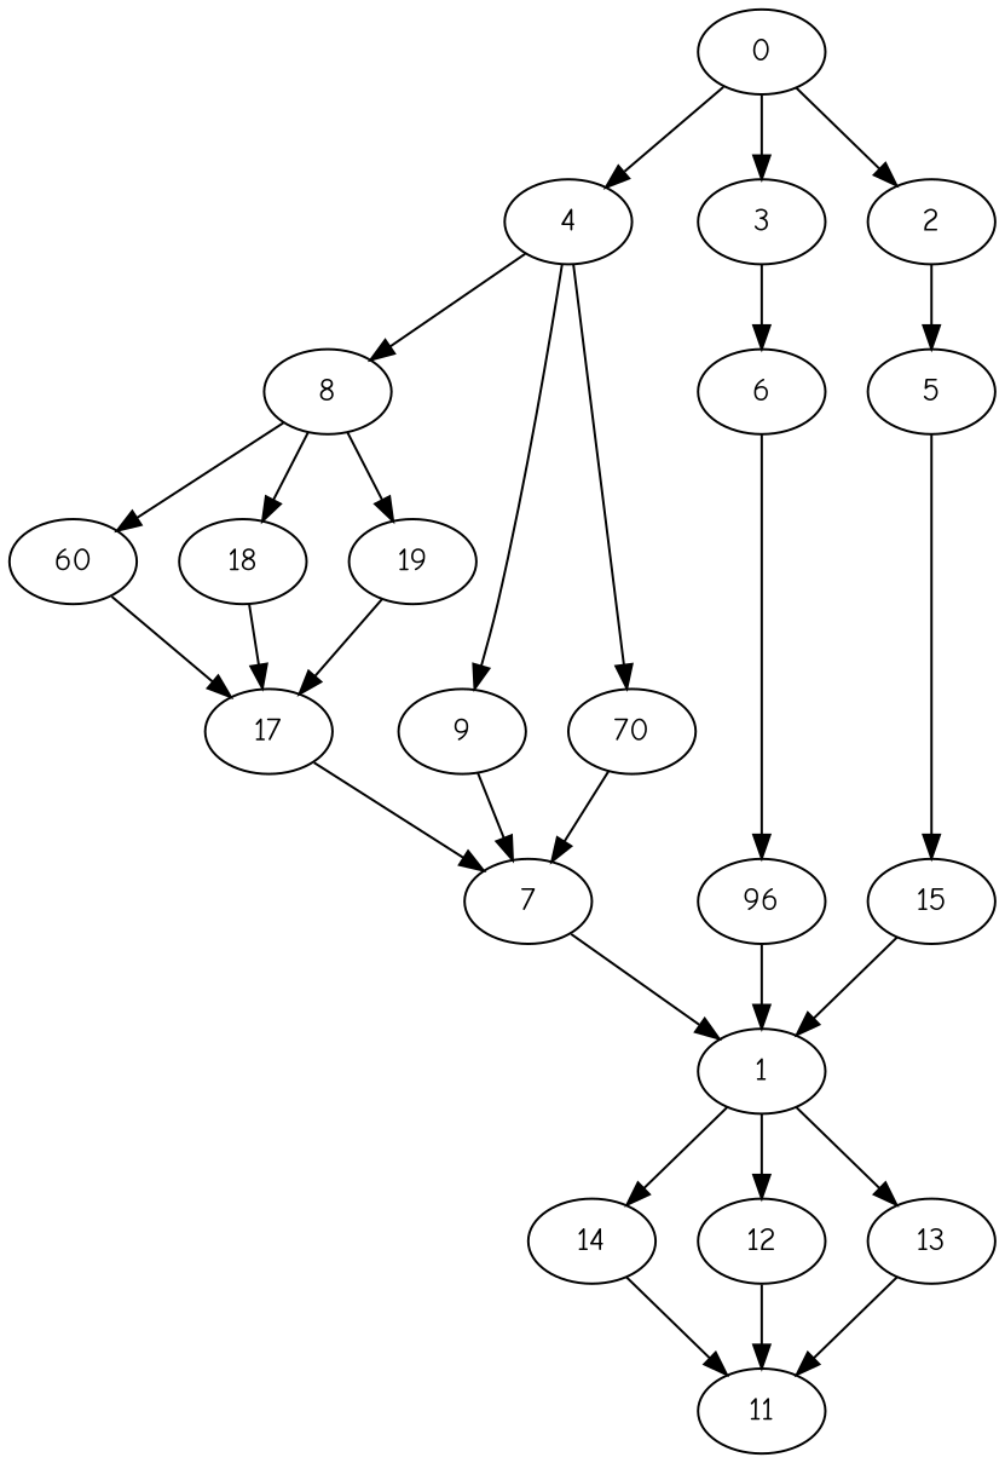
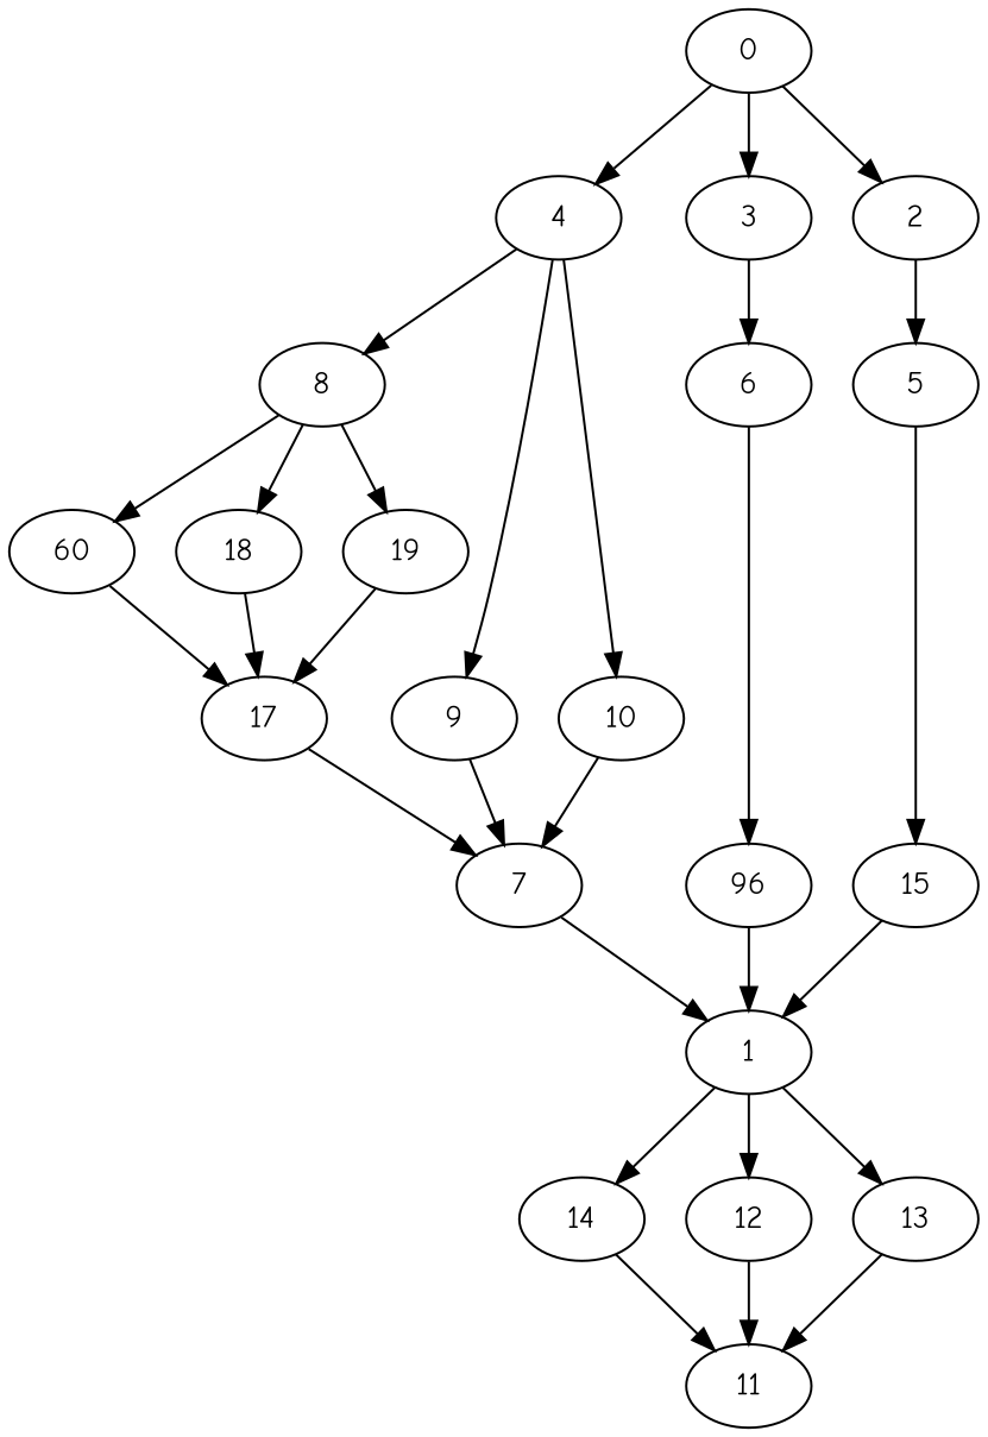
  digraph {
    "Duplicate states"=0
    GraphType=S_P
    "Max states in OPEN"=0
    Modes="120000ms; topo-ordered tasks, ; Pruning: task equivalence, fixed order ready list, ; F-value: ; Optimisation: best schedule length (SL) optimisation on equal, "
    NumberOfTasks=21
    "Pruned using list schedule length"=73894526
    "States removed from OPEN"=0
    TargetSystem="Homogeneous-2"
    "Time to schedule (ms)"=63735
    "Total idle time"=23
    "Total schedule length"=103
    "Total sequential time"=166
    "Total states created"=297442617
    fontname="Comic Neue"
    node [Processor=1 Weight=6 fontname="Comic Neue"]
    edge [Weight=4 fontname="Comic Neue"]
    0 ["Finish time"=5 Processor=0 "Start time"=0 Weight=5]
    4 ["Finish time"=17 Processor=0 "Start time"=5 Weight=12]
    3 ["Finish time"=40 Processor=0 "Start time"=30 Weight=10]
    2 ["Finish time"=16 "Start time"=10]
    8 ["Finish time"=30 Processor=0 "Start time"=17 Weight=13]
    9 ["Finish time"=42 "Start time"=32 Weight=10]
-   10 ["Finish time"=32 "Start time"=29 Weight=3 label=70]
+   10 ["Finish time"=32 "Start time"=29 Weight=3]
    6 ["Finish time"=61 "Start time"=55]
    5 ["Finish time"=29 "Start time"=16 Weight=13]
    n10 ["Finish time"=60 Processor=0 "Start time"=52 Weight=8 label=60]
    18 ["Finish time"=47 "Start time"=42 Weight=5]
    19 ["Finish time"=55 "Start time"=47 Weight=8]
    7 ["Finish time"=71 Processor=0 "Start time"=63 Weight=8]
    n14 ["Finish time"=67 "Start time"=61 label=96]
    15 ["Finish time"=52 Processor=0 "Start time"=40 Weight=12]
    17 ["Finish time"=63 Processor=0 "Start time"=60 Weight=3]
    1 ["Finish time"=77 Processor=0 "Start time"=71]
    14 ["Finish time"=86 Processor=0 "Start time"=77 Weight=9]
    12 ["Finish time"=93 "Start time"=84 Weight=9]
    13 ["Finish time"=83 "Start time"=79 Weight=4]
    11 ["Finish time"=103 "Start time"=93 Weight=10]
    0 -> 4
    0 -> 3 [Weight=5]
    0 -> 2 [Weight=5]
    4 -> 8 [Weight=3]
    4 -> 9
    4 -> 10 [Weight=6]
    3 -> 6 [Weight=10]
    2 -> 5
    8 -> n10 [Weight=3]
    8 -> 18 [Weight=7]
    8 -> 19 [Weight=7]
    9 -> 7 [Weight=7]
    10 -> 7 [Weight=10]
    6 -> n14 [Weight=9]
    5 -> 15 [Weight=3]
    n10 -> 17 [Weight=8]
    18 -> 17 [Weight=8]
    19 -> 17 [Weight=5]
    7 -> 1
    n14 -> 1
    15 -> 1 [Weight=5]
    17 -> 7 [Weight=8]
    1 -> 14 [Weight=8]
    1 -> 12 [Weight=7]
    1 -> 13 [Weight=2]
    14 -> 11 [Weight=7]
    12 -> 11
    13 -> 11 [Weight=8]
  }
